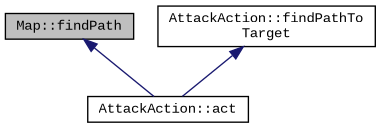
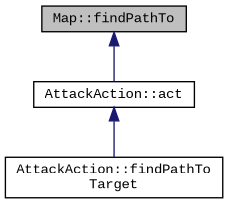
  digraph {
    fontname="Liberation Mono"
    rankdir=TB
    node [color=black fillcolor=white fontname="Liberation Mono" fontsize=10 shape=record style=filled]
    edge [color=midnightblue dir=back fontname="Liberation Mono" fontsize=10 labelfontname=Helvetica labelfontsize=10 style=solid]
-   n1 [fillcolor=grey75 fontcolor=black height=0.2 label="Map::findPath" width=0.4]
+   n1 [fillcolor=grey75 fontcolor=black height=0.2 label="Map::findPathTo" width=0.4]
    n2 [height=0.2 label="AttackAction::act" width=0.4]
    n3 [height=0.2 label="AttackAction::findPathTo\lTarget" width=0.4]
    n1 -> n2
-   n3 -> n2
+   n2 -> n3
  }
